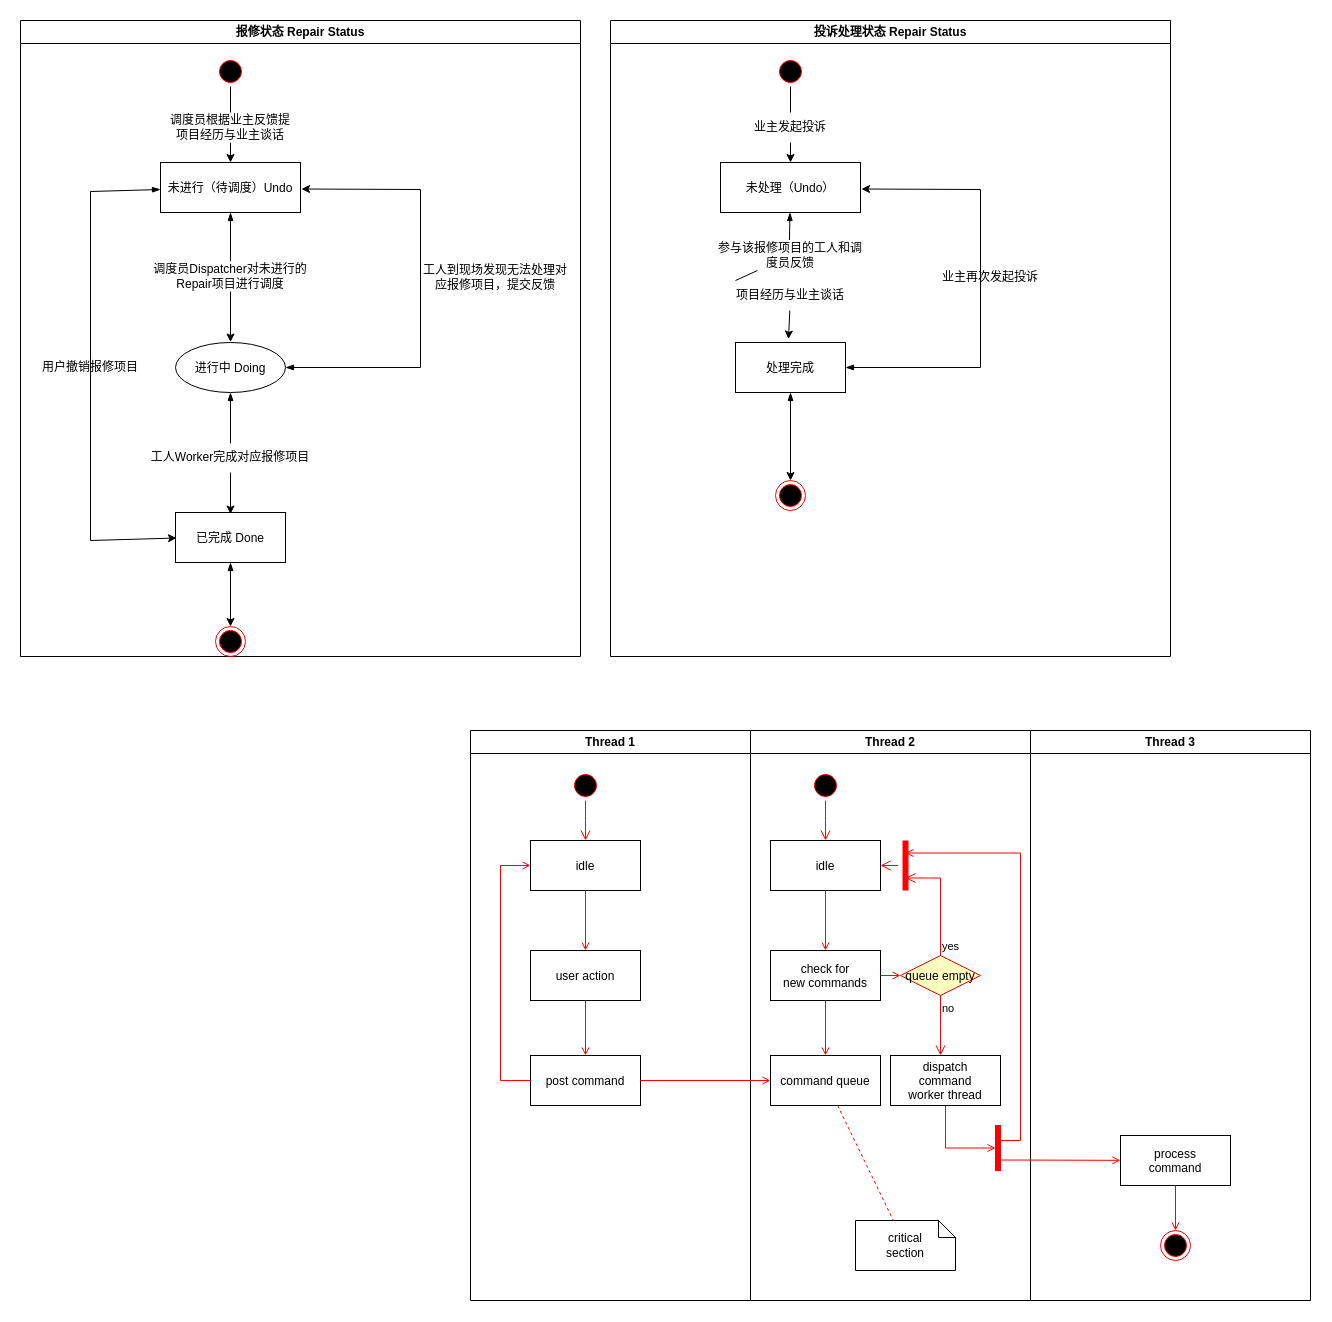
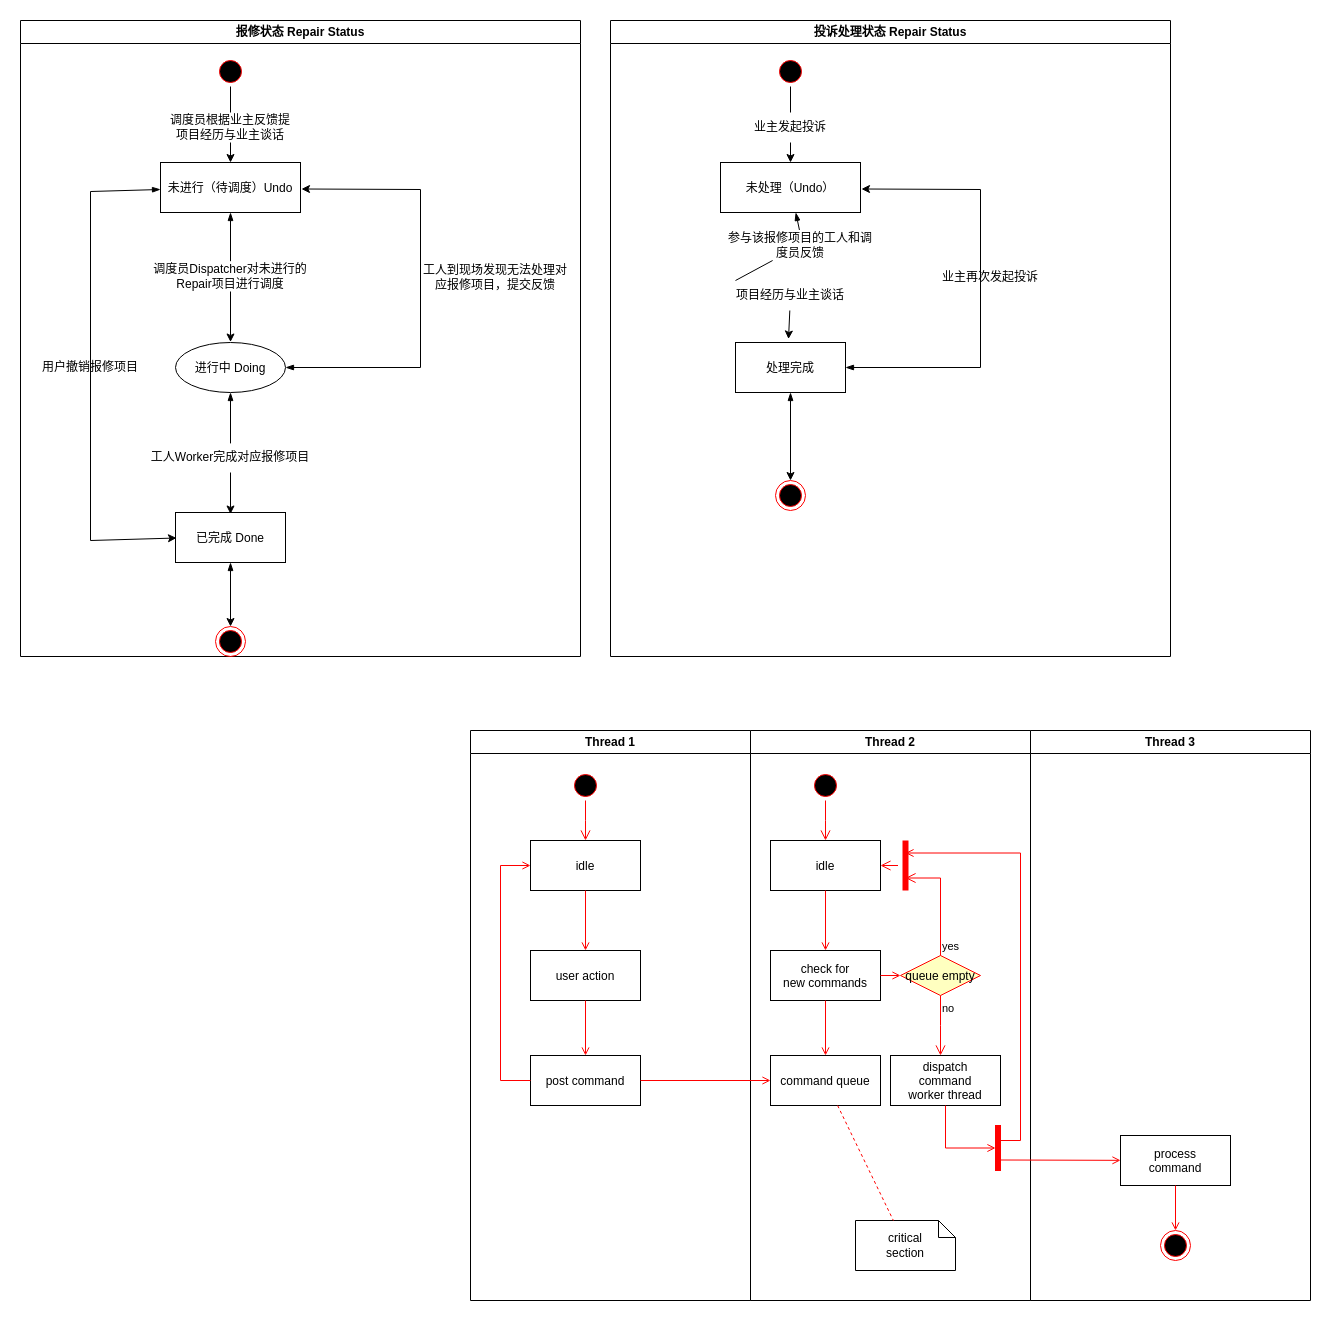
  <mxCell id="0" />
  <mxCell id="1" parent="0" />
  <mxCell id="2" value="Thread 1" style="swimlane;whiteSpace=wrap" parent="1" vertex="1"><mxGeometry x="470" y="730" width="280" height="570" as="geometry" /></mxCell>
  <mxCell id="3" value="" style="ellipse;shape=startState;fillColor=#000000;strokeColor=#ff0000;" parent="2" vertex="1"><mxGeometry x="100" y="40" width="30" height="30" as="geometry" /></mxCell>
  <mxCell id="4" value="" style="edgeStyle=elbowEdgeStyle;elbow=horizontal;verticalAlign=bottom;endArrow=open;endSize=8;strokeColor=#FF0000;endFill=1;rounded=0" parent="2" source="3" target="5" edge="1"><mxGeometry x="100" y="40" as="geometry"><mxPoint x="115" y="110" as="targetPoint" /></mxGeometry></mxCell>
  <mxCell id="5" value="idle" style="" parent="2" vertex="1"><mxGeometry x="60" y="110" width="110" height="50" as="geometry" /></mxCell>
  <mxCell id="6" value="user action" style="" parent="2" vertex="1"><mxGeometry x="60" y="220" width="110" height="50" as="geometry" /></mxCell>
  <mxCell id="7" value="" style="endArrow=open;strokeColor=#FF0000;endFill=1;rounded=0" parent="2" source="5" target="6" edge="1"><mxGeometry relative="1" as="geometry" /></mxCell>
  <mxCell id="8" value="post command" style="" parent="2" vertex="1"><mxGeometry x="60" y="325" width="110" height="50" as="geometry" /></mxCell>
  <mxCell id="9" value="" style="endArrow=open;strokeColor=#FF0000;endFill=1;rounded=0" parent="2" source="6" target="8" edge="1"><mxGeometry relative="1" as="geometry" /></mxCell>
  <mxCell id="10" value="" style="edgeStyle=elbowEdgeStyle;elbow=horizontal;strokeColor=#FF0000;endArrow=open;endFill=1;rounded=0" parent="2" source="8" target="5" edge="1"><mxGeometry width="100" height="100" relative="1" as="geometry"><mxPoint x="160" y="290" as="sourcePoint" /><mxPoint x="260" y="190" as="targetPoint" /><Array as="points"><mxPoint x="30" y="250" /></Array></mxGeometry></mxCell>
  <mxCell id="11" value="Thread 2" style="swimlane;whiteSpace=wrap" parent="1" vertex="1"><mxGeometry x="750" y="730" width="280" height="570" as="geometry" /></mxCell>
  <mxCell id="12" value="" style="ellipse;shape=startState;fillColor=#000000;strokeColor=#ff0000;" parent="11" vertex="1"><mxGeometry x="60" y="40" width="30" height="30" as="geometry" /></mxCell>
  <mxCell id="13" value="" style="edgeStyle=elbowEdgeStyle;elbow=horizontal;verticalAlign=bottom;endArrow=open;endSize=8;strokeColor=#FF0000;endFill=1;rounded=0" parent="11" source="12" target="14" edge="1"><mxGeometry x="40" y="20" as="geometry"><mxPoint x="55" y="90" as="targetPoint" /></mxGeometry></mxCell>
  <mxCell id="14" value="idle" style="" parent="11" vertex="1"><mxGeometry x="20" y="110" width="110" height="50" as="geometry" /></mxCell>
  <mxCell id="15" value="check for &#10;new commands" style="" parent="11" vertex="1"><mxGeometry x="20" y="220" width="110" height="50" as="geometry" /></mxCell>
  <mxCell id="16" value="" style="endArrow=open;strokeColor=#FF0000;endFill=1;rounded=0" parent="11" source="14" target="15" edge="1"><mxGeometry relative="1" as="geometry" /></mxCell>
  <mxCell id="17" value="command queue" style="" parent="11" vertex="1"><mxGeometry x="20" y="325" width="110" height="50" as="geometry" /></mxCell>
  <mxCell id="18" value="" style="endArrow=open;strokeColor=#FF0000;endFill=1;rounded=0" parent="11" source="15" target="17" edge="1"><mxGeometry relative="1" as="geometry" /></mxCell>
  <mxCell id="19" value="queue empty" style="rhombus;fillColor=#ffffc0;strokeColor=#ff0000;" parent="11" vertex="1"><mxGeometry x="150" y="225" width="80" height="40" as="geometry" /></mxCell>
  <mxCell id="20" value="yes" style="edgeStyle=elbowEdgeStyle;elbow=horizontal;align=left;verticalAlign=bottom;endArrow=open;endSize=8;strokeColor=#FF0000;exitX=0.5;exitY=0;endFill=1;rounded=0;entryX=0.75;entryY=0.5;entryPerimeter=0" parent="11" source="19" target="23" edge="1"><mxGeometry x="-1" relative="1" as="geometry"><mxPoint x="160" y="150" as="targetPoint" /><Array as="points"><mxPoint x="190" y="180" /></Array></mxGeometry></mxCell>
  <mxCell id="21" value="no" style="edgeStyle=elbowEdgeStyle;elbow=horizontal;align=left;verticalAlign=top;endArrow=open;endSize=8;strokeColor=#FF0000;endFill=1;rounded=0" parent="11" source="19" target="25" edge="1"><mxGeometry x="-1" relative="1" as="geometry"><mxPoint x="190" y="305" as="targetPoint" /></mxGeometry></mxCell>
  <mxCell id="22" value="" style="endArrow=open;strokeColor=#FF0000;endFill=1;rounded=0" parent="11" source="15" target="19" edge="1"><mxGeometry relative="1" as="geometry" /></mxCell>
  <mxCell id="23" value="" style="shape=line;strokeWidth=6;strokeColor=#ff0000;rotation=90" parent="11" vertex="1"><mxGeometry x="130" y="127.5" width="50" height="15" as="geometry" /></mxCell>
  <mxCell id="24" value="" style="edgeStyle=elbowEdgeStyle;elbow=horizontal;verticalAlign=bottom;endArrow=open;endSize=8;strokeColor=#FF0000;endFill=1;rounded=0" parent="11" source="23" target="14" edge="1"><mxGeometry x="130" y="90" as="geometry"><mxPoint x="230" y="140" as="targetPoint" /></mxGeometry></mxCell>
  <mxCell id="25" value="dispatch&#10;command&#10;worker thread" style="" parent="11" vertex="1"><mxGeometry x="140" y="325" width="110" height="50" as="geometry" /></mxCell>
  <mxCell id="26" value="critical&#10;section" style="shape=note;whiteSpace=wrap;size=17" parent="11" vertex="1"><mxGeometry x="105" y="490" width="100" height="50" as="geometry" /></mxCell>
  <mxCell id="27" value="" style="endArrow=none;strokeColor=#FF0000;endFill=0;rounded=0;dashed=1" parent="11" source="17" target="26" edge="1"><mxGeometry relative="1" as="geometry" /></mxCell>
  <mxCell id="28" value="" style="whiteSpace=wrap;strokeColor=#FF0000;fillColor=#FF0000" parent="11" vertex="1"><mxGeometry x="245" y="395" width="5" height="45" as="geometry" /></mxCell>
  <mxCell id="29" value="" style="edgeStyle=elbowEdgeStyle;elbow=horizontal;entryX=0;entryY=0.5;strokeColor=#FF0000;endArrow=open;endFill=1;rounded=0" parent="11" source="25" target="28" edge="1"><mxGeometry width="100" height="100" relative="1" as="geometry"><mxPoint x="60" y="480" as="sourcePoint" /><mxPoint x="160" y="380" as="targetPoint" /><Array as="points"><mxPoint x="195" y="400" /></Array></mxGeometry></mxCell>
  <mxCell id="30" value="Thread 3" style="swimlane;whiteSpace=wrap" parent="1" vertex="1"><mxGeometry x="1030" y="730" width="280" height="570" as="geometry" /></mxCell>
  <mxCell id="31" value="process&#10;command" style="" parent="30" vertex="1"><mxGeometry x="90" y="405" width="110" height="50" as="geometry" /></mxCell>
  <mxCell id="32" value="" style="edgeStyle=elbowEdgeStyle;elbow=horizontal;strokeColor=#FF0000;endArrow=open;endFill=1;rounded=0;entryX=0.25;entryY=0.5;entryPerimeter=0" parent="30" target="23" edge="1"><mxGeometry width="100" height="100" relative="1" as="geometry"><mxPoint x="-30" y="410" as="sourcePoint" /><mxPoint x="-120" y="120" as="targetPoint" /><Array as="points"><mxPoint x="-10" y="135" /></Array></mxGeometry></mxCell>
  <mxCell id="33" value="" style="edgeStyle=none;strokeColor=#FF0000;endArrow=open;endFill=1;rounded=0" parent="30" target="31" edge="1"><mxGeometry width="100" height="100" relative="1" as="geometry"><mxPoint x="-30" y="429.5" as="sourcePoint" /><mxPoint x="90" y="429.5" as="targetPoint" /></mxGeometry></mxCell>
  <mxCell id="34" value="" style="ellipse;shape=endState;fillColor=#000000;strokeColor=#ff0000" parent="30" vertex="1"><mxGeometry x="130" y="500" width="30" height="30" as="geometry" /></mxCell>
  <mxCell id="35" value="" style="endArrow=open;strokeColor=#FF0000;endFill=1;rounded=0" parent="30" source="31" target="34" edge="1"><mxGeometry relative="1" as="geometry" /></mxCell>
  <mxCell id="36" value="" style="endArrow=open;strokeColor=#FF0000;endFill=1;rounded=0" parent="1" source="8" target="17" edge="1"><mxGeometry relative="1" as="geometry" /></mxCell>
  <mxCell id="37" value="报修状态 Repair Status" style="swimlane;whiteSpace=wrap;startSize=23;" vertex="1" parent="1"><mxGeometry x="20" y="20" width="560" height="636" as="geometry" /></mxCell>
  <mxCell id="38" style="edgeStyle=none;rounded=0;orthogonalLoop=1;jettySize=auto;html=1;startArrow=blockThin;startFill=1;entryX=0.009;entryY=0.51;entryDx=0;entryDy=0;entryPerimeter=0;" edge="1" parent="37" source="44" target="48"><mxGeometry relative="1" as="geometry"><mxPoint x="70" y="167" as="targetPoint" /><Array as="points"><mxPoint x="70" y="171" /><mxPoint x="70" y="520" /></Array></mxGeometry></mxCell>
  <mxCell id="39" style="edgeStyle=none;rounded=0;orthogonalLoop=1;jettySize=auto;html=1;startArrow=blockThin;startFill=1;entryX=1.007;entryY=0.53;entryDx=0;entryDy=0;entryPerimeter=0;" edge="1" parent="37" source="46" target="44"><mxGeometry relative="1" as="geometry"><mxPoint x="400" y="172" as="targetPoint" /><Array as="points"><mxPoint x="400" y="347" /><mxPoint x="400" y="169" /></Array></mxGeometry></mxCell>
  <mxCell id="40" value="" style="edgeStyle=none;rounded=0;orthogonalLoop=1;jettySize=auto;html=1;entryX=0.5;entryY=0.03;entryDx=0;entryDy=0;entryPerimeter=0;startArrow=blockThin;startFill=1;endArrow=none;" edge="1" parent="37" source="46" target="53"><mxGeometry relative="1" as="geometry"><mxPoint x="250" y="-479" as="sourcePoint" /><mxPoint x="250" y="-332.5" as="targetPoint" /></mxGeometry></mxCell>
  <mxCell id="41" value="" style="edgeStyle=none;rounded=0;orthogonalLoop=1;jettySize=auto;html=1;entryX=0.5;entryY=-0.01;entryDx=0;entryDy=0;entryPerimeter=0;startArrow=blockThin;startFill=1;endArrow=none;" edge="1" parent="37" source="44" target="52"><mxGeometry relative="1" as="geometry"><mxPoint x="250" y="-659" as="sourcePoint" /><mxPoint x="250" y="-504.5" as="targetPoint" /></mxGeometry></mxCell>
  <mxCell id="42" value="" style="ellipse;shape=startState;fillColor=#000000;strokeColor=#ff0000;" vertex="1" parent="37"><mxGeometry x="195" y="36" width="30" height="30" as="geometry" /></mxCell>
  <mxCell id="43" style="edgeStyle=none;rounded=0;orthogonalLoop=1;jettySize=auto;html=1;entryX=0.5;entryY=-0.01;entryDx=0;entryDy=0;entryPerimeter=0;startArrow=none;startFill=1;" edge="1" parent="37" source="52" target="46"><mxGeometry relative="1" as="geometry" /></mxCell>
  <mxCell id="44" value="未进行（待调度）Undo" style="" vertex="1" parent="37"><mxGeometry x="140" y="142" width="140" height="50" as="geometry" /></mxCell>
  <mxCell id="45" style="edgeStyle=none;rounded=0;orthogonalLoop=1;jettySize=auto;html=1;entryX=0.5;entryY=0.03;entryDx=0;entryDy=0;entryPerimeter=0;startArrow=none;startFill=1;" edge="1" parent="37" source="53" target="48"><mxGeometry relative="1" as="geometry" /></mxCell>
  <mxCell id="46" value="进行中 Doing" style="ellipse;" vertex="1" parent="37"><mxGeometry x="155" y="322" width="110" height="50" as="geometry" /></mxCell>
  <mxCell id="47" style="edgeStyle=none;rounded=0;orthogonalLoop=1;jettySize=auto;html=1;entryX=0.5;entryY=0;entryDx=0;entryDy=0;startArrow=blockThin;startFill=1;" edge="1" parent="37" source="48" target="55"><mxGeometry relative="1" as="geometry" /></mxCell>
  <mxCell id="48" value="已完成 Done" style="" vertex="1" parent="37"><mxGeometry x="155" y="492" width="110" height="50" as="geometry" /></mxCell>
  <mxCell id="49" value="" style="endArrow=classic;html=1;rounded=0;exitX=0.5;exitY=1;exitDx=0;exitDy=0;startArrow=none;" edge="1" parent="37" source="50"><mxGeometry width="50" height="50" relative="1" as="geometry"><mxPoint x="330" y="322" as="sourcePoint" /><mxPoint x="210" y="142" as="targetPoint" /></mxGeometry></mxCell>
  <mxCell id="50" value="调度员根据业主反馈提&lt;br&gt;项目经历与业主谈话" style="text;html=1;strokeColor=none;fillColor=none;align=center;verticalAlign=middle;whiteSpace=wrap;rounded=0;" vertex="1" parent="37"><mxGeometry x="80" y="92" width="260" height="30" as="geometry" /></mxCell>
  <mxCell id="51" value="" style="endArrow=none;html=1;rounded=0;exitX=0.5;exitY=1;exitDx=0;exitDy=0;" edge="1" parent="37" target="50"><mxGeometry width="50" height="50" relative="1" as="geometry"><mxPoint x="210" y="66.0" as="sourcePoint" /><mxPoint x="250" y="-684" as="targetPoint" /></mxGeometry></mxCell>
  <mxCell id="52" value="调度员Dispatcher对未进行的Repair项目进行调度" style="text;html=1;strokeColor=none;fillColor=none;align=center;verticalAlign=middle;whiteSpace=wrap;rounded=0;" vertex="1" parent="37"><mxGeometry x="120" y="241" width="180" height="30" as="geometry" /></mxCell>
  <mxCell id="53" value="工人Worker完成对应报修项目" style="text;html=1;strokeColor=none;fillColor=none;align=center;verticalAlign=middle;whiteSpace=wrap;rounded=0;" vertex="1" parent="37"><mxGeometry x="125" y="422" width="170" height="30" as="geometry" /></mxCell>
  <mxCell id="54" value="工人到现场发现无法处理对应报修项目，提交反馈" style="text;html=1;strokeColor=none;fillColor=none;align=center;verticalAlign=middle;whiteSpace=wrap;rounded=0;" vertex="1" parent="37"><mxGeometry x="400" y="242" width="150" height="30" as="geometry" /></mxCell>
  <mxCell id="55" value="" style="ellipse;html=1;shape=endState;fillColor=#000000;strokeColor=#ff0000;" vertex="1" parent="37"><mxGeometry x="195" y="606" width="30" height="30" as="geometry" /></mxCell>
  <mxCell id="56" value="用户撤销报修项目" style="text;html=1;strokeColor=none;fillColor=none;align=center;verticalAlign=middle;whiteSpace=wrap;rounded=0;" vertex="1" parent="37"><mxGeometry x="20" y="332" width="100" height="30" as="geometry" /></mxCell>
  <mxCell id="57" value="投诉处理状态 Repair Status" style="swimlane;whiteSpace=wrap;startSize=23;" vertex="1" parent="1"><mxGeometry x="610" y="20" width="560" height="636" as="geometry" /></mxCell>
  <mxCell id="58" value="" style="edgeStyle=none;rounded=0;orthogonalLoop=1;jettySize=auto;html=1;entryX=0.493;entryY=-0.017;entryDx=0;entryDy=0;entryPerimeter=0;startArrow=blockThin;startFill=1;endArrow=none;" edge="1" parent="57" source="62" target="71"><mxGeometry relative="1" as="geometry"><mxPoint x="810" y="-643" as="sourcePoint" /><mxPoint x="808.92" y="-562.1" as="targetPoint" /></mxGeometry></mxCell>
  <mxCell id="59" style="edgeStyle=none;rounded=0;orthogonalLoop=1;jettySize=auto;html=1;startArrow=blockThin;startFill=1;entryX=1.007;entryY=0.53;entryDx=0;entryDy=0;entryPerimeter=0;" edge="1" parent="57" source="64" target="62"><mxGeometry relative="1" as="geometry"><mxPoint x="370" y="172" as="targetPoint" /><Array as="points"><mxPoint x="370" y="347" /><mxPoint x="370" y="169" /></Array></mxGeometry></mxCell>
  <mxCell id="60" value="" style="ellipse;shape=startState;fillColor=#000000;strokeColor=#ff0000;" vertex="1" parent="57"><mxGeometry x="165" y="36" width="30" height="30" as="geometry" /></mxCell>
  <mxCell id="61" style="edgeStyle=none;rounded=0;orthogonalLoop=1;jettySize=auto;html=1;entryX=0.482;entryY=-0.07;entryDx=0;entryDy=0;entryPerimeter=0;startArrow=none;startFill=1;" edge="1" parent="57" source="69" target="64"><mxGeometry relative="1" as="geometry" /></mxCell>
  <mxCell id="62" value="未处理（Undo）" style="" vertex="1" parent="57"><mxGeometry x="110" y="142" width="140" height="50" as="geometry" /></mxCell>
  <mxCell id="63" style="edgeStyle=none;rounded=0;orthogonalLoop=1;jettySize=auto;html=1;entryX=0.5;entryY=0;entryDx=0;entryDy=0;startArrow=blockThin;startFill=1;" edge="1" parent="57" source="64" target="68"><mxGeometry relative="1" as="geometry" /></mxCell>
  <mxCell id="64" value="处理完成" style="" vertex="1" parent="57"><mxGeometry x="125" y="322" width="110" height="50" as="geometry" /></mxCell>
  <mxCell id="65" value="" style="endArrow=classic;html=1;rounded=0;exitX=0.5;exitY=1;exitDx=0;exitDy=0;startArrow=none;" edge="1" parent="57" source="66"><mxGeometry width="50" height="50" relative="1" as="geometry"><mxPoint x="300" y="322" as="sourcePoint" /><mxPoint x="180" y="142" as="targetPoint" /></mxGeometry></mxCell>
  <mxCell id="66" value="业主发起投诉" style="text;html=1;strokeColor=none;fillColor=none;align=center;verticalAlign=middle;whiteSpace=wrap;rounded=0;" vertex="1" parent="57"><mxGeometry x="50" y="92" width="260" height="30" as="geometry" /></mxCell>
  <mxCell id="67" value="" style="endArrow=none;html=1;rounded=0;exitX=0.5;exitY=1;exitDx=0;exitDy=0;" edge="1" parent="57" source="60" target="66"><mxGeometry width="50" height="50" relative="1" as="geometry"><mxPoint x="220" y="-760" as="sourcePoint" /><mxPoint x="220" y="-684" as="targetPoint" /></mxGeometry></mxCell>
  <mxCell id="68" value="" style="ellipse;html=1;shape=endState;fillColor=#000000;strokeColor=#ff0000;" vertex="1" parent="57"><mxGeometry x="165" y="460" width="30" height="30" as="geometry" /></mxCell>
  <mxCell id="69" value="项目经历与业主谈话" style="text;html=1;strokeColor=none;fillColor=none;align=center;verticalAlign=middle;whiteSpace=wrap;rounded=0;" vertex="1" parent="57"><mxGeometry x="125" y="260" width="110" height="30" as="geometry" /></mxCell>
  <mxCell id="70" value="" style="edgeStyle=none;rounded=0;orthogonalLoop=1;jettySize=auto;html=1;entryX=0;entryY=0;entryDx=0;entryDy=0;startArrow=none;startFill=1;endArrow=none;" edge="1" parent="57" source="71" target="69"><mxGeometry relative="1" as="geometry"><mxPoint x="810" y="-643" as="sourcePoint" /><mxPoint x="808.02" y="-491.5" as="targetPoint" /></mxGeometry></mxCell>
- <mxCell id="71" value="参与该报修项目的工人和调度员反馈" style="text;html=1;strokeColor=none;fillColor=none;align=center;verticalAlign=middle;whiteSpace=wrap;rounded=0;" vertex="1" parent="57"><mxGeometry x="105" y="220" width="150" height="30" as="geometry" /></mxCell>
+ <mxCell id="71" value="参与该报修项目的工人和调度员反馈" style="text;html=1;strokeColor=none;fillColor=none;align=center;verticalAlign=middle;whiteSpace=wrap;rounded=0;" vertex="1" parent="57"><mxGeometry x="115" y="210" width="150" height="30" as="geometry" /></mxCell>
  <mxCell id="72" value="业主再次发起投诉" style="text;html=1;strokeColor=none;fillColor=none;align=center;verticalAlign=middle;whiteSpace=wrap;rounded=0;" vertex="1" parent="57"><mxGeometry x="310" y="242" width="140" height="30" as="geometry" /></mxCell>
